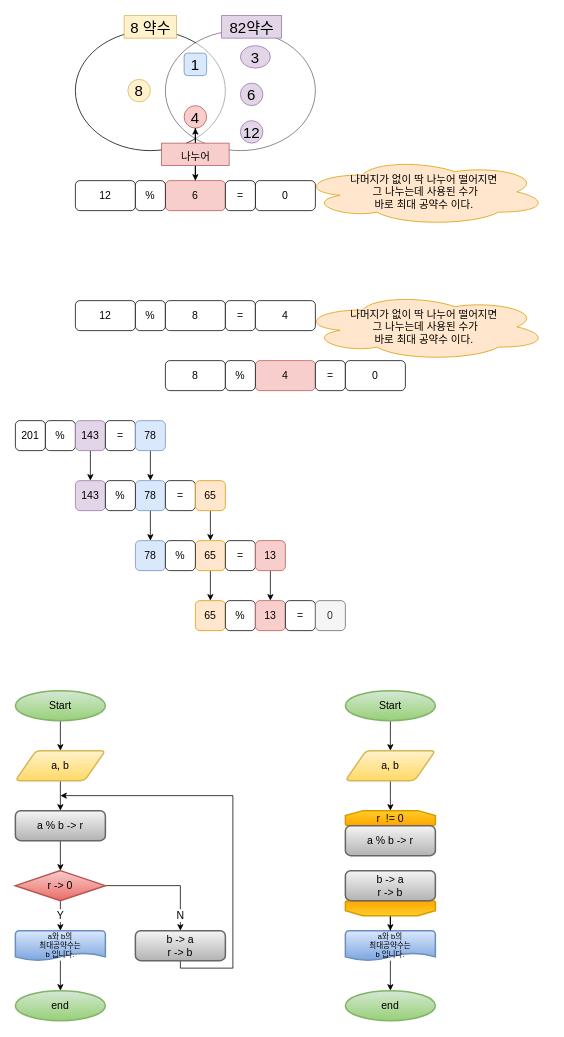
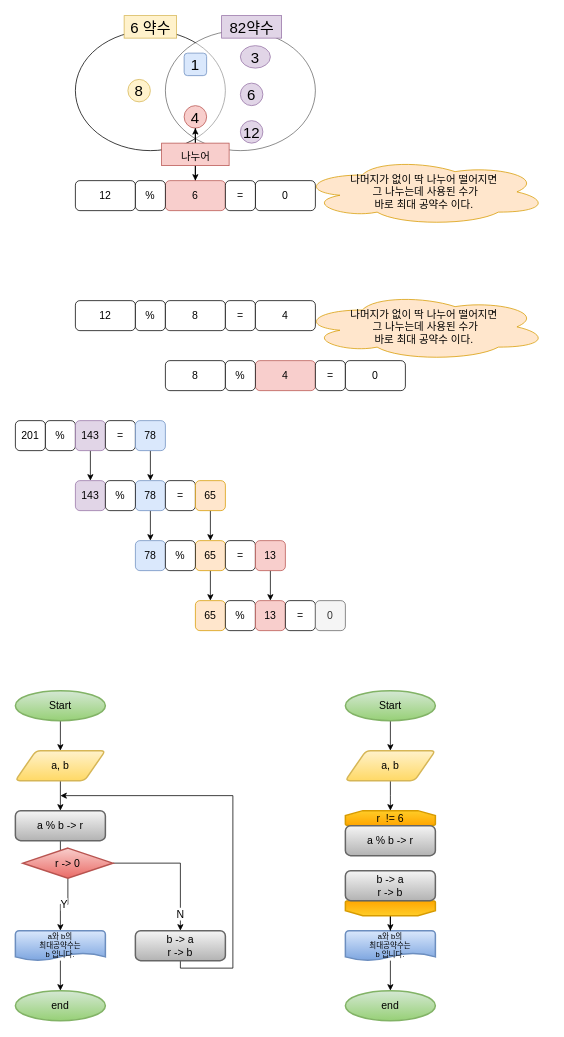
  <mxCell id="0" />
  <mxCell id="1" parent="0" />
  <mxCell id="2" value="" style="ellipse;whiteSpace=wrap;html=1;fontSize=20;" vertex="1" parent="1"><mxGeometry x="100" y="40" width="200" height="160" as="geometry" /></mxCell>
  <mxCell id="3" value="" style="ellipse;whiteSpace=wrap;html=1;fontSize=20;opacity=60;" vertex="1" parent="1"><mxGeometry x="220" y="40" width="200" height="160" as="geometry" /></mxCell>
- <mxCell id="4" value="8 약수" style="text;html=1;align=center;verticalAlign=middle;resizable=0;points=[];autosize=1;strokeColor=#d6b656;fillColor=#fff2cc;fontSize=20;" vertex="1" parent="1"><mxGeometry x="165" y="20" width="70" height="30" as="geometry" /></mxCell>
+ <mxCell id="4" value="6 약수" style="text;html=1;align=center;verticalAlign=middle;resizable=0;points=[];autosize=1;strokeColor=#d6b656;fillColor=#fff2cc;fontSize=20;" vertex="1" parent="1"><mxGeometry x="165" y="20" width="70" height="30" as="geometry" /></mxCell>
  <mxCell id="5" value="82약수" style="text;html=1;align=center;verticalAlign=middle;resizable=0;points=[];autosize=1;strokeColor=#9673a6;fillColor=#e1d5e7;fontSize=20;" vertex="1" parent="1"><mxGeometry x="295" y="20" width="80" height="30" as="geometry" /></mxCell>
  <mxCell id="6" value="1" style="whiteSpace=wrap;html=1;aspect=fixed;fontSize=20;fillColor=#dae8fc;strokeColor=#6c8ebf;rounded=1;" vertex="1" parent="1"><mxGeometry x="245" y="70" width="30" height="30" as="geometry" /></mxCell>
  <mxCell id="7" value="3" style="ellipse;whiteSpace=wrap;html=1;aspect=fixed;fontSize=20;fillColor=#e1d5e7;strokeColor=#9673a6;" vertex="1" parent="1"><mxGeometry x="320" y="60" width="40" height="30" as="geometry" /></mxCell>
  <mxCell id="8" value="4" style="ellipse;whiteSpace=wrap;html=1;aspect=fixed;fontSize=20;fillColor=#f8cecc;strokeColor=#b85450;" vertex="1" parent="1"><mxGeometry x="245" y="140" width="30" height="30" as="geometry" /></mxCell>
  <mxCell id="9" value="6" style="ellipse;whiteSpace=wrap;html=1;aspect=fixed;fontSize=20;fillColor=#e1d5e7;strokeColor=#9673a6;" vertex="1" parent="1"><mxGeometry x="320" y="110" width="30" height="30" as="geometry" /></mxCell>
  <mxCell id="10" value="8" style="ellipse;whiteSpace=wrap;html=1;aspect=fixed;fontSize=20;fillColor=#fff2cc;strokeColor=#d6b656;" vertex="1" parent="1"><mxGeometry x="170" y="105" width="30" height="30" as="geometry" /></mxCell>
  <mxCell id="11" value="12" style="ellipse;whiteSpace=wrap;html=1;aspect=fixed;fontSize=20;fillColor=#e1d5e7;strokeColor=#9673a6;" vertex="1" parent="1"><mxGeometry x="320" y="160" width="30" height="30" as="geometry" /></mxCell>
  <mxCell id="12" style="edgeStyle=orthogonalEdgeStyle;rounded=0;orthogonalLoop=1;jettySize=auto;html=1;entryX=0.5;entryY=0;entryDx=0;entryDy=0;fontSize=14;" edge="1" parent="1" source="14" target="16"><mxGeometry relative="1" as="geometry" /></mxCell>
  <mxCell id="13" style="edgeStyle=orthogonalEdgeStyle;rounded=0;orthogonalLoop=1;jettySize=auto;html=1;entryX=0.5;entryY=1;entryDx=0;entryDy=0;fontSize=14;" edge="1" parent="1" source="14" target="8"><mxGeometry relative="1" as="geometry" /></mxCell>
  <mxCell id="14" value="&lt;font style=&quot;font-size: 14px;&quot;&gt;나누어&lt;/font&gt;" style="text;html=1;align=center;verticalAlign=middle;resizable=0;points=[];autosize=1;strokeColor=#b85450;fillColor=#f8cecc;fontSize=20;" vertex="1" parent="1"><mxGeometry x="215" y="190" width="90" height="30" as="geometry" /></mxCell>
  <mxCell id="15" value="12" style="rounded=1;whiteSpace=wrap;html=1;fontSize=14;" vertex="1" parent="1"><mxGeometry x="100" y="240" width="80" height="40" as="geometry" /></mxCell>
  <mxCell id="16" value="6" style="rounded=1;whiteSpace=wrap;html=1;fontSize=14;fillColor=#f8cecc;strokeColor=#b85450;" vertex="1" parent="1"><mxGeometry x="220" y="240" width="80" height="40" as="geometry" /></mxCell>
  <mxCell id="17" value="0" style="rounded=1;whiteSpace=wrap;html=1;fontSize=14;" vertex="1" parent="1"><mxGeometry x="340" y="240" width="80" height="40" as="geometry" /></mxCell>
  <mxCell id="18" value="%" style="rounded=1;whiteSpace=wrap;html=1;fontSize=14;" vertex="1" parent="1"><mxGeometry x="180" y="240" width="40" height="40" as="geometry" /></mxCell>
  <mxCell id="19" value="=" style="rounded=1;whiteSpace=wrap;html=1;fontSize=14;" vertex="1" parent="1"><mxGeometry x="300" y="240" width="40" height="40" as="geometry" /></mxCell>
  <mxCell id="20" value="나머지가 없이 딱 나누어 떨어지면&lt;br&gt;&amp;nbsp;그 나누는데 사용된 수가 &lt;br&gt;바로 최대 공약수 이다." style="ellipse;shape=cloud;whiteSpace=wrap;html=1;fontSize=14;fillColor=#ffe6cc;strokeColor=#d79b00;" vertex="1" parent="1"><mxGeometry x="400" y="210" width="330" height="90" as="geometry" /></mxCell>
  <mxCell id="21" value="12" style="rounded=1;whiteSpace=wrap;html=1;fontSize=14;" vertex="1" parent="1"><mxGeometry x="100" y="400" width="80" height="40" as="geometry" /></mxCell>
  <mxCell id="22" value="%" style="rounded=1;whiteSpace=wrap;html=1;fontSize=14;" vertex="1" parent="1"><mxGeometry x="180" y="400" width="40" height="40" as="geometry" /></mxCell>
  <mxCell id="23" value="8" style="rounded=1;whiteSpace=wrap;html=1;fontSize=14;" vertex="1" parent="1"><mxGeometry x="220" y="400" width="80" height="40" as="geometry" /></mxCell>
  <mxCell id="24" value="=" style="rounded=1;whiteSpace=wrap;html=1;fontSize=14;" vertex="1" parent="1"><mxGeometry x="300" y="400" width="40" height="40" as="geometry" /></mxCell>
  <mxCell id="25" value="4" style="rounded=1;whiteSpace=wrap;html=1;fontSize=14;" vertex="1" parent="1"><mxGeometry x="340" y="400" width="80" height="40" as="geometry" /></mxCell>
  <mxCell id="26" value="8" style="rounded=1;whiteSpace=wrap;html=1;fontSize=14;" vertex="1" parent="1"><mxGeometry x="220" y="480" width="80" height="40" as="geometry" /></mxCell>
  <mxCell id="27" value="4" style="rounded=1;whiteSpace=wrap;html=1;fontSize=14;fillColor=#f8cecc;strokeColor=#b85450;" vertex="1" parent="1"><mxGeometry x="340" y="480" width="80" height="40" as="geometry" /></mxCell>
  <mxCell id="28" value="%" style="rounded=1;whiteSpace=wrap;html=1;fontSize=14;" vertex="1" parent="1"><mxGeometry x="300" y="480" width="40" height="40" as="geometry" /></mxCell>
  <mxCell id="29" value="=" style="rounded=1;whiteSpace=wrap;html=1;fontSize=14;" vertex="1" parent="1"><mxGeometry x="420" y="480" width="40" height="40" as="geometry" /></mxCell>
  <mxCell id="30" value="0" style="rounded=1;whiteSpace=wrap;html=1;fontSize=14;" vertex="1" parent="1"><mxGeometry x="460" y="480" width="80" height="40" as="geometry" /></mxCell>
  <mxCell id="31" value="나머지가 없이 딱 나누어 떨어지면&lt;br&gt;&amp;nbsp;그 나누는데 사용된 수가 &lt;br&gt;바로 최대 공약수 이다." style="ellipse;shape=cloud;whiteSpace=wrap;html=1;fontSize=14;fillColor=#ffe6cc;strokeColor=#d79b00;" vertex="1" parent="1"><mxGeometry x="400" y="390" width="330" height="90" as="geometry" /></mxCell>
  <mxCell id="32" value="201" style="rounded=1;whiteSpace=wrap;html=1;fontSize=14;" vertex="1" parent="1"><mxGeometry x="20" y="560" width="40" height="40" as="geometry" /></mxCell>
  <mxCell id="33" value="%" style="rounded=1;whiteSpace=wrap;html=1;fontSize=14;" vertex="1" parent="1"><mxGeometry x="60" y="560" width="40" height="40" as="geometry" /></mxCell>
  <mxCell id="34" style="edgeStyle=orthogonalEdgeStyle;rounded=0;orthogonalLoop=1;jettySize=auto;html=1;entryX=0.5;entryY=0;entryDx=0;entryDy=0;fontSize=14;" edge="1" parent="1" source="35" target="39"><mxGeometry relative="1" as="geometry" /></mxCell>
  <mxCell id="35" value="143" style="rounded=1;whiteSpace=wrap;html=1;fontSize=14;fillColor=#e1d5e7;strokeColor=#9673a6;" vertex="1" parent="1"><mxGeometry x="100" y="560" width="40" height="40" as="geometry" /></mxCell>
  <mxCell id="36" value="=" style="rounded=1;whiteSpace=wrap;html=1;fontSize=14;" vertex="1" parent="1"><mxGeometry x="140" y="560" width="40" height="40" as="geometry" /></mxCell>
  <mxCell id="37" style="edgeStyle=orthogonalEdgeStyle;rounded=0;orthogonalLoop=1;jettySize=auto;html=1;entryX=0.5;entryY=0;entryDx=0;entryDy=0;fontSize=14;" edge="1" parent="1" source="38" target="41"><mxGeometry relative="1" as="geometry" /></mxCell>
  <mxCell id="38" value="78" style="rounded=1;whiteSpace=wrap;html=1;fontSize=14;fillColor=#dae8fc;strokeColor=#6c8ebf;" vertex="1" parent="1"><mxGeometry x="180" y="560" width="40" height="40" as="geometry" /></mxCell>
  <mxCell id="39" value="143" style="rounded=1;whiteSpace=wrap;html=1;fontSize=14;fillColor=#e1d5e7;strokeColor=#9673a6;" vertex="1" parent="1"><mxGeometry x="100" y="640" width="40" height="40" as="geometry" /></mxCell>
  <mxCell id="40" style="edgeStyle=orthogonalEdgeStyle;rounded=0;orthogonalLoop=1;jettySize=auto;html=1;entryX=0.5;entryY=0;entryDx=0;entryDy=0;fontSize=14;" edge="1" parent="1" source="41" target="46"><mxGeometry relative="1" as="geometry" /></mxCell>
  <mxCell id="41" value="78" style="rounded=1;whiteSpace=wrap;html=1;fontSize=14;fillColor=#dae8fc;strokeColor=#6c8ebf;" vertex="1" parent="1"><mxGeometry x="180" y="640" width="40" height="40" as="geometry" /></mxCell>
  <mxCell id="42" value="%" style="rounded=1;whiteSpace=wrap;html=1;fontSize=14;" vertex="1" parent="1"><mxGeometry x="140" y="640" width="40" height="40" as="geometry" /></mxCell>
  <mxCell id="43" value="=" style="rounded=1;whiteSpace=wrap;html=1;fontSize=14;" vertex="1" parent="1"><mxGeometry x="220" y="640" width="40" height="40" as="geometry" /></mxCell>
  <mxCell id="44" style="edgeStyle=orthogonalEdgeStyle;rounded=0;orthogonalLoop=1;jettySize=auto;html=1;entryX=0.5;entryY=0;entryDx=0;entryDy=0;fontSize=14;" edge="1" parent="1" source="45" target="48"><mxGeometry relative="1" as="geometry" /></mxCell>
  <mxCell id="45" value="65" style="rounded=1;whiteSpace=wrap;html=1;fontSize=14;fillColor=#ffe6cc;strokeColor=#d79b00;" vertex="1" parent="1"><mxGeometry x="260" y="640" width="40" height="40" as="geometry" /></mxCell>
  <mxCell id="46" value="78" style="rounded=1;whiteSpace=wrap;html=1;fontSize=14;fillColor=#dae8fc;strokeColor=#6c8ebf;" vertex="1" parent="1"><mxGeometry x="180" y="720" width="40" height="40" as="geometry" /></mxCell>
  <mxCell id="47" style="edgeStyle=orthogonalEdgeStyle;rounded=0;orthogonalLoop=1;jettySize=auto;html=1;exitX=0.5;exitY=1;exitDx=0;exitDy=0;entryX=0.5;entryY=0;entryDx=0;entryDy=0;fontSize=14;" edge="1" parent="1" source="48" target="53"><mxGeometry relative="1" as="geometry" /></mxCell>
  <mxCell id="48" value="65" style="rounded=1;whiteSpace=wrap;html=1;fontSize=14;fillColor=#ffe6cc;strokeColor=#d79b00;" vertex="1" parent="1"><mxGeometry x="260" y="720" width="40" height="40" as="geometry" /></mxCell>
  <mxCell id="49" value="%" style="rounded=1;whiteSpace=wrap;html=1;fontSize=14;" vertex="1" parent="1"><mxGeometry x="220" y="720" width="40" height="40" as="geometry" /></mxCell>
  <mxCell id="50" value="=" style="rounded=1;whiteSpace=wrap;html=1;fontSize=14;" vertex="1" parent="1"><mxGeometry x="300" y="720" width="40" height="40" as="geometry" /></mxCell>
  <mxCell id="51" style="edgeStyle=orthogonalEdgeStyle;rounded=0;orthogonalLoop=1;jettySize=auto;html=1;entryX=0.5;entryY=0;entryDx=0;entryDy=0;fontSize=14;" edge="1" parent="1" source="52" target="55"><mxGeometry relative="1" as="geometry" /></mxCell>
  <mxCell id="52" value="13" style="rounded=1;whiteSpace=wrap;html=1;fontSize=14;fillColor=#f8cecc;strokeColor=#b85450;" vertex="1" parent="1"><mxGeometry x="340" y="720" width="40" height="40" as="geometry" /></mxCell>
  <mxCell id="53" value="65" style="rounded=1;whiteSpace=wrap;html=1;fontSize=14;fillColor=#ffe6cc;strokeColor=#d79b00;" vertex="1" parent="1"><mxGeometry x="260" y="800" width="40" height="40" as="geometry" /></mxCell>
  <mxCell id="54" value="%" style="rounded=1;whiteSpace=wrap;html=1;fontSize=14;" vertex="1" parent="1"><mxGeometry x="300" y="800" width="40" height="40" as="geometry" /></mxCell>
  <mxCell id="55" value="13" style="rounded=1;whiteSpace=wrap;html=1;fontSize=14;fillColor=#f8cecc;strokeColor=#b85450;" vertex="1" parent="1"><mxGeometry x="340" y="800" width="40" height="40" as="geometry" /></mxCell>
  <mxCell id="56" value="=" style="rounded=1;whiteSpace=wrap;html=1;fontSize=14;" vertex="1" parent="1"><mxGeometry x="380" y="800" width="40" height="40" as="geometry" /></mxCell>
  <mxCell id="57" value="0" style="rounded=1;whiteSpace=wrap;html=1;fontSize=14;fillColor=#f5f5f5;fontColor=#333333;strokeColor=#666666;" vertex="1" parent="1"><mxGeometry x="420" y="800" width="40" height="40" as="geometry" /></mxCell>
  <mxCell id="58" style="edgeStyle=orthogonalEdgeStyle;rounded=0;orthogonalLoop=1;jettySize=auto;html=1;entryX=0.5;entryY=0;entryDx=0;entryDy=0;fontSize=14;" edge="1" parent="1" source="59" target="61"><mxGeometry relative="1" as="geometry" /></mxCell>
  <mxCell id="59" value="Start" style="strokeWidth=2;html=1;shape=mxgraph.flowchart.start_1;whiteSpace=wrap;fontSize=14;fillColor=#d5e8d4;gradientColor=#97d077;strokeColor=#82b366;" vertex="1" parent="1"><mxGeometry x="20" y="920" width="120" height="40" as="geometry" /></mxCell>
  <mxCell id="60" style="edgeStyle=orthogonalEdgeStyle;rounded=0;orthogonalLoop=1;jettySize=auto;html=1;entryX=0.5;entryY=0;entryDx=0;entryDy=0;fontSize=14;" edge="1" parent="1" source="61" target="63"><mxGeometry relative="1" as="geometry" /></mxCell>
  <mxCell id="61" value="a, b" style="shape=parallelogram;html=1;strokeWidth=2;perimeter=parallelogramPerimeter;whiteSpace=wrap;rounded=1;arcSize=12;size=0.23;fontSize=14;fillColor=#fff2cc;gradientColor=#ffd966;strokeColor=#d6b656;" vertex="1" parent="1"><mxGeometry x="20" y="1000" width="120" height="40" as="geometry" /></mxCell>
  <mxCell id="62" style="edgeStyle=orthogonalEdgeStyle;rounded=0;orthogonalLoop=1;jettySize=auto;html=1;entryX=0.5;entryY=0;entryDx=0;entryDy=0;entryPerimeter=0;fontSize=14;" edge="1" parent="1" source="63" target="66"><mxGeometry relative="1" as="geometry" /></mxCell>
  <mxCell id="63" value="a % b -&amp;gt; r" style="rounded=1;whiteSpace=wrap;html=1;absoluteArcSize=1;arcSize=14;strokeWidth=2;fontSize=14;fillColor=#f5f5f5;gradientColor=#b3b3b3;strokeColor=#666666;" vertex="1" parent="1"><mxGeometry x="20" y="1080" width="120" height="40" as="geometry" /></mxCell>
  <mxCell id="64" value="Y" style="edgeStyle=orthogonalEdgeStyle;rounded=0;orthogonalLoop=1;jettySize=auto;html=1;entryX=0.5;entryY=0;entryDx=0;entryDy=0;entryPerimeter=0;fontSize=14;" edge="1" parent="1" source="66" target="68"><mxGeometry relative="1" as="geometry" /></mxCell>
  <mxCell id="65" value="N" style="edgeStyle=orthogonalEdgeStyle;rounded=0;orthogonalLoop=1;jettySize=auto;html=1;entryX=0.5;entryY=0;entryDx=0;entryDy=0;fontSize=14;" edge="1" parent="1" source="66" target="71"><mxGeometry x="0.75" relative="1" as="geometry"><mxPoint as="offset" /></mxGeometry></mxCell>
- <mxCell id="66" value="r -&amp;gt; 0" style="strokeWidth=2;html=1;shape=mxgraph.flowchart.decision;whiteSpace=wrap;fontSize=14;fillColor=#f8cecc;gradientColor=#ea6b66;strokeColor=#b85450;" vertex="1" parent="1"><mxGeometry x="20" y="1160" width="120" height="40" as="geometry" /></mxCell>
+ <mxCell id="66" value="r -&amp;gt; 0" style="strokeWidth=2;html=1;shape=mxgraph.flowchart.decision;whiteSpace=wrap;fontSize=14;fillColor=#f8cecc;gradientColor=#ea6b66;strokeColor=#b85450;" vertex="1" parent="1"><mxGeometry x="30" y="1130" width="120" height="40" as="geometry" /></mxCell>
  <mxCell id="67" style="edgeStyle=orthogonalEdgeStyle;rounded=0;orthogonalLoop=1;jettySize=auto;html=1;entryX=0.5;entryY=0;entryDx=0;entryDy=0;entryPerimeter=0;fontSize=14;" edge="1" parent="1" source="68" target="69"><mxGeometry relative="1" as="geometry" /></mxCell>
  <mxCell id="68" value="a와 b의&lt;br style=&quot;font-size: 10px;&quot;&gt;최대공약수는 &lt;br style=&quot;font-size: 10px;&quot;&gt;b 입니다." style="strokeWidth=2;html=1;shape=mxgraph.flowchart.document2;whiteSpace=wrap;size=0.25;fontSize=10;fillColor=#dae8fc;gradientColor=#7ea6e0;strokeColor=#6c8ebf;" vertex="1" parent="1"><mxGeometry x="20" y="1240" width="120" height="40" as="geometry" /></mxCell>
  <mxCell id="69" value="end" style="strokeWidth=2;html=1;shape=mxgraph.flowchart.start_1;whiteSpace=wrap;fontSize=14;fillColor=#d5e8d4;gradientColor=#97d077;strokeColor=#82b366;" vertex="1" parent="1"><mxGeometry x="20" y="1320" width="120" height="40" as="geometry" /></mxCell>
  <mxCell id="70" style="edgeStyle=orthogonalEdgeStyle;rounded=0;orthogonalLoop=1;jettySize=auto;html=1;fontSize=14;" edge="1" parent="1" source="71"><mxGeometry relative="1" as="geometry"><mxPoint x="80" y="1060" as="targetPoint" /><Array as="points"><mxPoint x="240" y="1290" /><mxPoint x="310" y="1290" /><mxPoint x="310" y="1060" /></Array></mxGeometry></mxCell>
  <mxCell id="71" value="b -&amp;gt; a&lt;br&gt;r -&amp;gt; b" style="rounded=1;whiteSpace=wrap;html=1;absoluteArcSize=1;arcSize=14;strokeWidth=2;fontSize=14;fillColor=#f5f5f5;gradientColor=#b3b3b3;strokeColor=#666666;" vertex="1" parent="1"><mxGeometry x="180" y="1240" width="120" height="40" as="geometry" /></mxCell>
  <mxCell id="72" style="edgeStyle=orthogonalEdgeStyle;rounded=0;orthogonalLoop=1;jettySize=auto;html=1;entryX=0.5;entryY=0;entryDx=0;entryDy=0;fontSize=14;" edge="1" source="73" target="75" parent="1"><mxGeometry relative="1" as="geometry" /></mxCell>
  <mxCell id="73" value="Start" style="strokeWidth=2;html=1;shape=mxgraph.flowchart.start_1;whiteSpace=wrap;fontSize=14;fillColor=#d5e8d4;gradientColor=#97d077;strokeColor=#82b366;" vertex="1" parent="1"><mxGeometry x="460" y="920" width="120" height="40" as="geometry" /></mxCell>
  <mxCell id="74" style="edgeStyle=orthogonalEdgeStyle;rounded=0;orthogonalLoop=1;jettySize=auto;html=1;entryX=0.5;entryY=0;entryDx=0;entryDy=0;fontSize=14;" edge="1" source="75" parent="1"><mxGeometry relative="1" as="geometry"><mxPoint x="520" y="1080" as="targetPoint" /></mxGeometry></mxCell>
  <mxCell id="75" value="a, b" style="shape=parallelogram;html=1;strokeWidth=2;perimeter=parallelogramPerimeter;whiteSpace=wrap;rounded=1;arcSize=12;size=0.23;fontSize=14;fillColor=#fff2cc;gradientColor=#ffd966;strokeColor=#d6b656;" vertex="1" parent="1"><mxGeometry x="460" y="1000" width="120" height="40" as="geometry" /></mxCell>
  <mxCell id="76" style="edgeStyle=orthogonalEdgeStyle;rounded=0;orthogonalLoop=1;jettySize=auto;html=1;entryX=0.5;entryY=0;entryDx=0;entryDy=0;entryPerimeter=0;fontSize=14;" edge="1" source="77" target="78" parent="1"><mxGeometry relative="1" as="geometry" /></mxCell>
  <mxCell id="77" value="a와 b의&lt;br style=&quot;font-size: 10px;&quot;&gt;최대공약수는 &lt;br style=&quot;font-size: 10px;&quot;&gt;b 입니다." style="strokeWidth=2;html=1;shape=mxgraph.flowchart.document2;whiteSpace=wrap;size=0.25;fontSize=10;fillColor=#dae8fc;gradientColor=#7ea6e0;strokeColor=#6c8ebf;" vertex="1" parent="1"><mxGeometry x="460" y="1240" width="120" height="40" as="geometry" /></mxCell>
  <mxCell id="78" value="end" style="strokeWidth=2;html=1;shape=mxgraph.flowchart.start_1;whiteSpace=wrap;fontSize=14;fillColor=#d5e8d4;gradientColor=#97d077;strokeColor=#82b366;" vertex="1" parent="1"><mxGeometry x="460" y="1320" width="120" height="40" as="geometry" /></mxCell>
- <mxCell id="79" value="r&amp;nbsp; != 0" style="strokeWidth=2;html=1;shape=mxgraph.flowchart.loop_limit;whiteSpace=wrap;fontSize=14;fillColor=#ffcd28;gradientColor=#ffa500;strokeColor=#d79b00;" vertex="1" parent="1"><mxGeometry x="460" y="1080" width="120" height="20" as="geometry" /></mxCell>
+ <mxCell id="79" value="r&amp;nbsp; != 6" style="strokeWidth=2;html=1;shape=mxgraph.flowchart.loop_limit;whiteSpace=wrap;fontSize=14;fillColor=#ffcd28;gradientColor=#ffa500;strokeColor=#d79b00;" vertex="1" parent="1"><mxGeometry x="460" y="1080" width="120" height="20" as="geometry" /></mxCell>
  <mxCell id="80" value="a % b -&amp;gt; r" style="rounded=1;whiteSpace=wrap;html=1;absoluteArcSize=1;arcSize=14;strokeWidth=2;fontSize=14;fillColor=#f5f5f5;gradientColor=#b3b3b3;strokeColor=#666666;" vertex="1" parent="1"><mxGeometry x="460" y="1100" width="120" height="40" as="geometry" /></mxCell>
  <mxCell id="81" style="edgeStyle=orthogonalEdgeStyle;rounded=0;orthogonalLoop=1;jettySize=auto;html=1;entryX=0.5;entryY=0;entryDx=0;entryDy=0;entryPerimeter=0;fontSize=14;" edge="1" parent="1" source="82" target="77"><mxGeometry relative="1" as="geometry" /></mxCell>
  <mxCell id="82" value="" style="strokeWidth=2;html=1;shape=mxgraph.flowchart.loop_limit;whiteSpace=wrap;fontSize=14;rotation=-180;fillColor=#ffcd28;gradientColor=#ffa500;strokeColor=#d79b00;" vertex="1" parent="1"><mxGeometry x="460" y="1200" width="120" height="20" as="geometry" /></mxCell>
  <mxCell id="83" value="b -&amp;gt; a&lt;br&gt;r -&amp;gt; b" style="rounded=1;whiteSpace=wrap;html=1;absoluteArcSize=1;arcSize=14;strokeWidth=2;fontSize=14;fillColor=#f5f5f5;gradientColor=#b3b3b3;strokeColor=#666666;" vertex="1" parent="1"><mxGeometry x="460" y="1160" width="120" height="40" as="geometry" /></mxCell>
